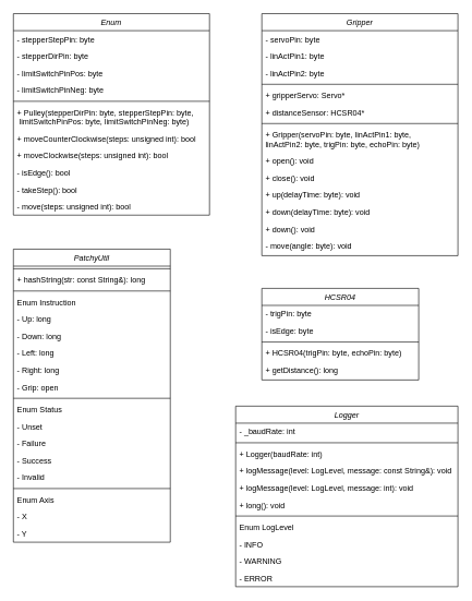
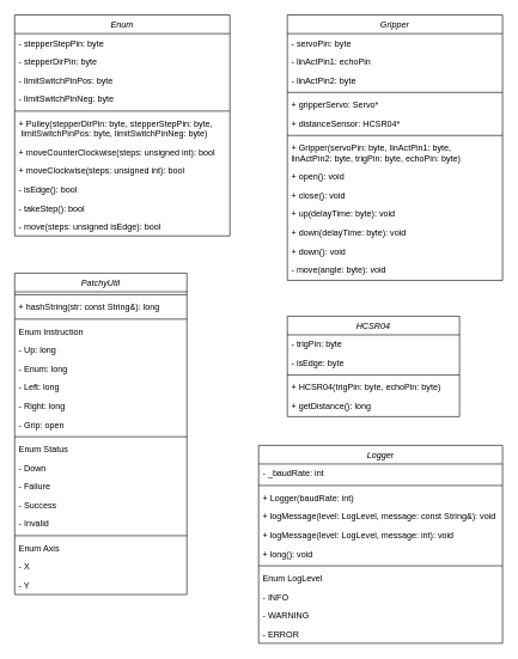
  <mxCell id="0" />
  <mxCell id="1" parent="0" />
  <mxCell id="2" value="Enum" style="swimlane;fontStyle=2;align=center;verticalAlign=top;childLayout=stackLayout;horizontal=1;startSize=26;horizontalStack=0;resizeParent=1;resizeLast=0;collapsible=1;marginBottom=0;rounded=0;shadow=0;strokeWidth=1;" parent="1" vertex="1"><mxGeometry x="20" y="20" width="300" height="308" as="geometry"><mxRectangle x="230" y="140" width="160" height="26" as="alternateBounds" /></mxGeometry></mxCell>
  <mxCell id="3" value="- stepperStepPin: byte" style="text;align=left;verticalAlign=top;spacingLeft=4;spacingRight=4;overflow=hidden;rotatable=0;points=[[0,0.5],[1,0.5]];portConstraint=eastwest;" vertex="1" parent="2"><mxGeometry y="26" width="300" height="26" as="geometry" /></mxCell>
  <mxCell id="4" value="- stepperDirPin: byte" style="text;align=left;verticalAlign=top;spacingLeft=4;spacingRight=4;overflow=hidden;rotatable=0;points=[[0,0.5],[1,0.5]];portConstraint=eastwest;" vertex="1" parent="2"><mxGeometry y="52" width="300" height="26" as="geometry" /></mxCell>
  <mxCell id="5" value="- limitSwitchPinPos: byte" style="text;align=left;verticalAlign=top;spacingLeft=4;spacingRight=4;overflow=hidden;rotatable=0;points=[[0,0.5],[1,0.5]];portConstraint=eastwest;" vertex="1" parent="2"><mxGeometry y="78" width="300" height="26" as="geometry" /></mxCell>
  <mxCell id="6" value="- limitSwitchPinNeg: byte" style="text;align=left;verticalAlign=top;spacingLeft=4;spacingRight=4;overflow=hidden;rotatable=0;points=[[0,0.5],[1,0.5]];portConstraint=eastwest;" vertex="1" parent="2"><mxGeometry y="104" width="300" height="26" as="geometry" /></mxCell>
  <mxCell id="7" value="" style="line;html=1;strokeWidth=1;align=left;verticalAlign=middle;spacingTop=-1;spacingLeft=3;spacingRight=3;rotatable=0;labelPosition=right;points=[];portConstraint=eastwest;" parent="2" vertex="1"><mxGeometry y="130" width="300" height="8" as="geometry" /></mxCell>
  <mxCell id="8" value="+ Pulley(stepperDirPin: byte, stepperStepPin: byte,&#10; limitSwitchPinPos: byte, limitSwitchPinNeg: byte)" style="text;align=left;verticalAlign=top;spacingLeft=4;spacingRight=4;overflow=hidden;rotatable=0;points=[[0,0.5],[1,0.5]];portConstraint=eastwest;" parent="2" vertex="1"><mxGeometry y="138" width="300" height="40" as="geometry" /></mxCell>
  <mxCell id="9" value="+ moveCounterClockwise(steps: unsigned int): bool" style="text;align=left;verticalAlign=top;spacingLeft=4;spacingRight=4;overflow=hidden;rotatable=0;points=[[0,0.5],[1,0.5]];portConstraint=eastwest;" vertex="1" parent="2"><mxGeometry y="178" width="300" height="26" as="geometry" /></mxCell>
  <mxCell id="10" value="+ moveClockwise(steps: unsigned int): bool" style="text;align=left;verticalAlign=top;spacingLeft=4;spacingRight=4;overflow=hidden;rotatable=0;points=[[0,0.5],[1,0.5]];portConstraint=eastwest;" vertex="1" parent="2"><mxGeometry y="204" width="300" height="26" as="geometry" /></mxCell>
  <mxCell id="11" value="- isEdge(): bool" style="text;align=left;verticalAlign=top;spacingLeft=4;spacingRight=4;overflow=hidden;rotatable=0;points=[[0,0.5],[1,0.5]];portConstraint=eastwest;" vertex="1" parent="2"><mxGeometry y="230" width="300" height="26" as="geometry" /></mxCell>
  <mxCell id="12" value="- takeStep(): bool" style="text;align=left;verticalAlign=top;spacingLeft=4;spacingRight=4;overflow=hidden;rotatable=0;points=[[0,0.5],[1,0.5]];portConstraint=eastwest;" vertex="1" parent="2"><mxGeometry y="256" width="300" height="26" as="geometry" /></mxCell>
- <mxCell id="13" value="- move(steps: unsigned int): bool" style="text;align=left;verticalAlign=top;spacingLeft=4;spacingRight=4;overflow=hidden;rotatable=0;points=[[0,0.5],[1,0.5]];portConstraint=eastwest;" vertex="1" parent="2"><mxGeometry y="282" width="300" height="26" as="geometry" /></mxCell>
+ <mxCell id="13" value="- move(steps: unsigned isEdge): bool" style="text;align=left;verticalAlign=top;spacingLeft=4;spacingRight=4;overflow=hidden;rotatable=0;points=[[0,0.5],[1,0.5]];portConstraint=eastwest;" vertex="1" parent="2"><mxGeometry y="282" width="300" height="26" as="geometry" /></mxCell>
  <mxCell id="14" value="Gripper" style="swimlane;fontStyle=2;align=center;verticalAlign=top;childLayout=stackLayout;horizontal=1;startSize=26;horizontalStack=0;resizeParent=1;resizeLast=0;collapsible=1;marginBottom=0;rounded=0;shadow=0;strokeWidth=1;" vertex="1" parent="1"><mxGeometry x="400" y="20" width="300" height="370" as="geometry"><mxRectangle x="230" y="140" width="160" height="26" as="alternateBounds" /></mxGeometry></mxCell>
  <mxCell id="15" value="- servoPin: byte" style="text;align=left;verticalAlign=top;spacingLeft=4;spacingRight=4;overflow=hidden;rotatable=0;points=[[0,0.5],[1,0.5]];portConstraint=eastwest;" vertex="1" parent="14"><mxGeometry y="26" width="300" height="26" as="geometry" /></mxCell>
- <mxCell id="16" value="- linActPin1: byte" style="text;align=left;verticalAlign=top;spacingLeft=4;spacingRight=4;overflow=hidden;rotatable=0;points=[[0,0.5],[1,0.5]];portConstraint=eastwest;" vertex="1" parent="14"><mxGeometry y="52" width="300" height="26" as="geometry" /></mxCell>
+ <mxCell id="16" value="- linActPin1: echoPin" style="text;align=left;verticalAlign=top;spacingLeft=4;spacingRight=4;overflow=hidden;rotatable=0;points=[[0,0.5],[1,0.5]];portConstraint=eastwest;" vertex="1" parent="14"><mxGeometry y="52" width="300" height="26" as="geometry" /></mxCell>
  <mxCell id="17" value="- linActPin2: byte" style="text;align=left;verticalAlign=top;spacingLeft=4;spacingRight=4;overflow=hidden;rotatable=0;points=[[0,0.5],[1,0.5]];portConstraint=eastwest;" vertex="1" parent="14"><mxGeometry y="78" width="300" height="26" as="geometry" /></mxCell>
  <mxCell id="18" value="" style="line;html=1;strokeWidth=1;align=left;verticalAlign=middle;spacingTop=-1;spacingLeft=3;spacingRight=3;rotatable=0;labelPosition=right;points=[];portConstraint=eastwest;" vertex="1" parent="14"><mxGeometry y="104" width="300" height="8" as="geometry" /></mxCell>
  <mxCell id="19" value="+ gripperServo: Servo*" style="text;align=left;verticalAlign=top;spacingLeft=4;spacingRight=4;overflow=hidden;rotatable=0;points=[[0,0.5],[1,0.5]];portConstraint=eastwest;" vertex="1" parent="14"><mxGeometry y="112" width="300" height="26" as="geometry" /></mxCell>
  <mxCell id="20" value="+ distanceSensor: HCSR04*" style="text;align=left;verticalAlign=top;spacingLeft=4;spacingRight=4;overflow=hidden;rotatable=0;points=[[0,0.5],[1,0.5]];portConstraint=eastwest;" vertex="1" parent="14"><mxGeometry y="138" width="300" height="26" as="geometry" /></mxCell>
  <mxCell id="21" value="" style="line;html=1;strokeWidth=1;align=left;verticalAlign=middle;spacingTop=-1;spacingLeft=3;spacingRight=3;rotatable=0;labelPosition=right;points=[];portConstraint=eastwest;" vertex="1" parent="14"><mxGeometry y="164" width="300" height="8" as="geometry" /></mxCell>
  <mxCell id="22" value="+ Gripper(servoPin: byte, linActPin1: byte, &#10;linActPin2: byte, trigPin: byte, echoPin: byte)" style="text;align=left;verticalAlign=top;spacingLeft=4;spacingRight=4;overflow=hidden;rotatable=0;points=[[0,0.5],[1,0.5]];portConstraint=eastwest;" vertex="1" parent="14"><mxGeometry y="172" width="300" height="40" as="geometry" /></mxCell>
  <mxCell id="23" value="+ open(): void" style="text;align=left;verticalAlign=top;spacingLeft=4;spacingRight=4;overflow=hidden;rotatable=0;points=[[0,0.5],[1,0.5]];portConstraint=eastwest;" vertex="1" parent="14"><mxGeometry y="212" width="300" height="26" as="geometry" /></mxCell>
  <mxCell id="24" value="+ close(): void" style="text;align=left;verticalAlign=top;spacingLeft=4;spacingRight=4;overflow=hidden;rotatable=0;points=[[0,0.5],[1,0.5]];portConstraint=eastwest;" vertex="1" parent="14"><mxGeometry y="238" width="300" height="26" as="geometry" /></mxCell>
  <mxCell id="25" value="+ up(delayTime: byte): void" style="text;align=left;verticalAlign=top;spacingLeft=4;spacingRight=4;overflow=hidden;rotatable=0;points=[[0,0.5],[1,0.5]];portConstraint=eastwest;" vertex="1" parent="14"><mxGeometry y="264" width="300" height="26" as="geometry" /></mxCell>
  <mxCell id="26" value="+ down(delayTime: byte): void" style="text;align=left;verticalAlign=top;spacingLeft=4;spacingRight=4;overflow=hidden;rotatable=0;points=[[0,0.5],[1,0.5]];portConstraint=eastwest;" vertex="1" parent="14"><mxGeometry y="290" width="300" height="26" as="geometry" /></mxCell>
  <mxCell id="27" value="+ down(): void" style="text;align=left;verticalAlign=top;spacingLeft=4;spacingRight=4;overflow=hidden;rotatable=0;points=[[0,0.5],[1,0.5]];portConstraint=eastwest;" vertex="1" parent="14"><mxGeometry y="316" width="300" height="26" as="geometry" /></mxCell>
  <mxCell id="28" value="- move(angle: byte): void" style="text;align=left;verticalAlign=top;spacingLeft=4;spacingRight=4;overflow=hidden;rotatable=0;points=[[0,0.5],[1,0.5]];portConstraint=eastwest;" vertex="1" parent="14"><mxGeometry y="342" width="300" height="28" as="geometry" /></mxCell>
  <mxCell id="29" value="HCSR04" style="swimlane;fontStyle=2;align=center;verticalAlign=top;childLayout=stackLayout;horizontal=1;startSize=26;horizontalStack=0;resizeParent=1;resizeLast=0;collapsible=1;marginBottom=0;rounded=0;shadow=0;strokeWidth=1;" vertex="1" parent="1"><mxGeometry x="400" y="440" width="240" height="140" as="geometry"><mxRectangle x="230" y="140" width="160" height="26" as="alternateBounds" /></mxGeometry></mxCell>
  <mxCell id="30" value="- trigPin: byte" style="text;align=left;verticalAlign=top;spacingLeft=4;spacingRight=4;overflow=hidden;rotatable=0;points=[[0,0.5],[1,0.5]];portConstraint=eastwest;" vertex="1" parent="29"><mxGeometry y="26" width="240" height="26" as="geometry" /></mxCell>
  <mxCell id="31" value="- isEdge: byte" style="text;align=left;verticalAlign=top;spacingLeft=4;spacingRight=4;overflow=hidden;rotatable=0;points=[[0,0.5],[1,0.5]];portConstraint=eastwest;" vertex="1" parent="29"><mxGeometry y="52" width="240" height="26" as="geometry" /></mxCell>
  <mxCell id="32" value="" style="line;html=1;strokeWidth=1;align=left;verticalAlign=middle;spacingTop=-1;spacingLeft=3;spacingRight=3;rotatable=0;labelPosition=right;points=[];portConstraint=eastwest;" vertex="1" parent="29"><mxGeometry y="78" width="240" height="8" as="geometry" /></mxCell>
  <mxCell id="33" value="+ HCSR04(trigPin: byte, echoPin: byte)" style="text;align=left;verticalAlign=top;spacingLeft=4;spacingRight=4;overflow=hidden;rotatable=0;points=[[0,0.5],[1,0.5]];portConstraint=eastwest;" vertex="1" parent="29"><mxGeometry y="86" width="240" height="26" as="geometry" /></mxCell>
  <mxCell id="34" value="+ getDistance(): long" style="text;align=left;verticalAlign=top;spacingLeft=4;spacingRight=4;overflow=hidden;rotatable=0;points=[[0,0.5],[1,0.5]];portConstraint=eastwest;" vertex="1" parent="29"><mxGeometry y="112" width="240" height="26" as="geometry" /></mxCell>
  <mxCell id="35" value="PatchyUtil" style="swimlane;fontStyle=2;align=center;verticalAlign=top;childLayout=stackLayout;horizontal=1;startSize=26;horizontalStack=0;resizeParent=1;resizeLast=0;collapsible=1;marginBottom=0;rounded=0;shadow=0;strokeWidth=1;" vertex="1" parent="1"><mxGeometry x="20" y="380" width="240" height="448" as="geometry"><mxRectangle x="230" y="140" width="160" height="26" as="alternateBounds" /></mxGeometry></mxCell>
  <mxCell id="36" value="" style="line;html=1;strokeWidth=1;align=left;verticalAlign=middle;spacingTop=-1;spacingLeft=3;spacingRight=3;rotatable=0;labelPosition=right;points=[];portConstraint=eastwest;" vertex="1" parent="35"><mxGeometry y="26" width="240" height="8" as="geometry" /></mxCell>
  <mxCell id="37" value="+ hashString(str: const String&amp;): long" style="text;align=left;verticalAlign=top;spacingLeft=4;spacingRight=4;overflow=hidden;rotatable=0;points=[[0,0.5],[1,0.5]];portConstraint=eastwest;" vertex="1" parent="35"><mxGeometry y="34" width="240" height="26" as="geometry" /></mxCell>
  <mxCell id="38" value="" style="line;html=1;strokeWidth=1;align=left;verticalAlign=middle;spacingTop=-1;spacingLeft=3;spacingRight=3;rotatable=0;labelPosition=right;points=[];portConstraint=eastwest;" vertex="1" parent="35"><mxGeometry y="60" width="240" height="8" as="geometry" /></mxCell>
  <mxCell id="39" value="Enum Instruction" style="text;align=left;verticalAlign=top;spacingLeft=4;spacingRight=4;overflow=hidden;rotatable=0;points=[[0,0.5],[1,0.5]];portConstraint=eastwest;" vertex="1" parent="35"><mxGeometry y="68" width="240" height="26" as="geometry" /></mxCell>
  <mxCell id="40" value="- Up: long" style="text;align=left;verticalAlign=top;spacingLeft=4;spacingRight=4;overflow=hidden;rotatable=0;points=[[0,0.5],[1,0.5]];portConstraint=eastwest;" vertex="1" parent="35"><mxGeometry y="94" width="240" height="26" as="geometry" /></mxCell>
- <mxCell id="41" value="- Down: long" style="text;align=left;verticalAlign=top;spacingLeft=4;spacingRight=4;overflow=hidden;rotatable=0;points=[[0,0.5],[1,0.5]];portConstraint=eastwest;" vertex="1" parent="35"><mxGeometry y="120" width="240" height="26" as="geometry" /></mxCell>
+ <mxCell id="41" value="- Enum: long" style="text;align=left;verticalAlign=top;spacingLeft=4;spacingRight=4;overflow=hidden;rotatable=0;points=[[0,0.5],[1,0.5]];portConstraint=eastwest;" vertex="1" parent="35"><mxGeometry y="120" width="240" height="26" as="geometry" /></mxCell>
  <mxCell id="42" value="- Left: long" style="text;align=left;verticalAlign=top;spacingLeft=4;spacingRight=4;overflow=hidden;rotatable=0;points=[[0,0.5],[1,0.5]];portConstraint=eastwest;" vertex="1" parent="35"><mxGeometry y="146" width="240" height="26" as="geometry" /></mxCell>
  <mxCell id="43" value="- Right: long" style="text;align=left;verticalAlign=top;spacingLeft=4;spacingRight=4;overflow=hidden;rotatable=0;points=[[0,0.5],[1,0.5]];portConstraint=eastwest;" vertex="1" parent="35"><mxGeometry y="172" width="240" height="26" as="geometry" /></mxCell>
  <mxCell id="44" value="- Grip: open" style="text;align=left;verticalAlign=top;spacingLeft=4;spacingRight=4;overflow=hidden;rotatable=0;points=[[0,0.5],[1,0.5]];portConstraint=eastwest;" vertex="1" parent="35"><mxGeometry y="198" width="240" height="26" as="geometry" /></mxCell>
  <mxCell id="45" value="" style="line;html=1;strokeWidth=1;align=left;verticalAlign=middle;spacingTop=-1;spacingLeft=3;spacingRight=3;rotatable=0;labelPosition=right;points=[];portConstraint=eastwest;" vertex="1" parent="35"><mxGeometry y="224" width="240" height="8" as="geometry" /></mxCell>
  <mxCell id="46" value="Enum Status" style="text;align=left;verticalAlign=top;spacingLeft=4;spacingRight=4;overflow=hidden;rotatable=0;points=[[0,0.5],[1,0.5]];portConstraint=eastwest;" vertex="1" parent="35"><mxGeometry y="232" width="240" height="26" as="geometry" /></mxCell>
- <mxCell id="47" value="- Unset" style="text;align=left;verticalAlign=top;spacingLeft=4;spacingRight=4;overflow=hidden;rotatable=0;points=[[0,0.5],[1,0.5]];portConstraint=eastwest;" vertex="1" parent="35"><mxGeometry y="258" width="240" height="26" as="geometry" /></mxCell>
+ <mxCell id="47" value="- Down" style="text;align=left;verticalAlign=top;spacingLeft=4;spacingRight=4;overflow=hidden;rotatable=0;points=[[0,0.5],[1,0.5]];portConstraint=eastwest;" vertex="1" parent="35"><mxGeometry y="258" width="240" height="26" as="geometry" /></mxCell>
  <mxCell id="48" value="- Failure" style="text;align=left;verticalAlign=top;spacingLeft=4;spacingRight=4;overflow=hidden;rotatable=0;points=[[0,0.5],[1,0.5]];portConstraint=eastwest;" vertex="1" parent="35"><mxGeometry y="284" width="240" height="26" as="geometry" /></mxCell>
  <mxCell id="49" value="- Success" style="text;align=left;verticalAlign=top;spacingLeft=4;spacingRight=4;overflow=hidden;rotatable=0;points=[[0,0.5],[1,0.5]];portConstraint=eastwest;" vertex="1" parent="35"><mxGeometry y="310" width="240" height="26" as="geometry" /></mxCell>
  <mxCell id="50" value="- Invalid" style="text;align=left;verticalAlign=top;spacingLeft=4;spacingRight=4;overflow=hidden;rotatable=0;points=[[0,0.5],[1,0.5]];portConstraint=eastwest;" vertex="1" parent="35"><mxGeometry y="336" width="240" height="26" as="geometry" /></mxCell>
  <mxCell id="51" value="" style="line;html=1;strokeWidth=1;align=left;verticalAlign=middle;spacingTop=-1;spacingLeft=3;spacingRight=3;rotatable=0;labelPosition=right;points=[];portConstraint=eastwest;" vertex="1" parent="35"><mxGeometry y="362" width="240" height="8" as="geometry" /></mxCell>
  <mxCell id="52" value="Enum Axis" style="text;align=left;verticalAlign=top;spacingLeft=4;spacingRight=4;overflow=hidden;rotatable=0;points=[[0,0.5],[1,0.5]];portConstraint=eastwest;" vertex="1" parent="35"><mxGeometry y="370" width="240" height="26" as="geometry" /></mxCell>
  <mxCell id="53" value="- X" style="text;align=left;verticalAlign=top;spacingLeft=4;spacingRight=4;overflow=hidden;rotatable=0;points=[[0,0.5],[1,0.5]];portConstraint=eastwest;" vertex="1" parent="35"><mxGeometry y="396" width="240" height="26" as="geometry" /></mxCell>
  <mxCell id="54" value="- Y" style="text;align=left;verticalAlign=top;spacingLeft=4;spacingRight=4;overflow=hidden;rotatable=0;points=[[0,0.5],[1,0.5]];portConstraint=eastwest;" vertex="1" parent="35"><mxGeometry y="422" width="240" height="26" as="geometry" /></mxCell>
  <mxCell id="55" value="Logger" style="swimlane;fontStyle=2;align=center;verticalAlign=top;childLayout=stackLayout;horizontal=1;startSize=26;horizontalStack=0;resizeParent=1;resizeLast=0;collapsible=1;marginBottom=0;rounded=0;shadow=0;strokeWidth=1;" vertex="1" parent="1"><mxGeometry x="360" y="620" width="340" height="276" as="geometry"><mxRectangle x="230" y="140" width="160" height="26" as="alternateBounds" /></mxGeometry></mxCell>
  <mxCell id="56" value="- _baudRate: int" style="text;align=left;verticalAlign=top;spacingLeft=4;spacingRight=4;overflow=hidden;rotatable=0;points=[[0,0.5],[1,0.5]];portConstraint=eastwest;" vertex="1" parent="55"><mxGeometry y="26" width="340" height="26" as="geometry" /></mxCell>
  <mxCell id="57" value="" style="line;html=1;strokeWidth=1;align=left;verticalAlign=middle;spacingTop=-1;spacingLeft=3;spacingRight=3;rotatable=0;labelPosition=right;points=[];portConstraint=eastwest;" vertex="1" parent="55"><mxGeometry y="52" width="340" height="8" as="geometry" /></mxCell>
  <mxCell id="58" value=" + Logger(baudRate: int)" style="text;align=left;verticalAlign=top;spacingLeft=4;spacingRight=4;overflow=hidden;rotatable=0;points=[[0,0.5],[1,0.5]];portConstraint=eastwest;" vertex="1" parent="55"><mxGeometry y="60" width="340" height="26" as="geometry" /></mxCell>
  <mxCell id="59" value="+ logMessage(level: LogLevel, message: const String&amp;): void" style="text;align=left;verticalAlign=top;spacingLeft=4;spacingRight=4;overflow=hidden;rotatable=0;points=[[0,0.5],[1,0.5]];portConstraint=eastwest;" vertex="1" parent="55"><mxGeometry y="86" width="340" height="26" as="geometry" /></mxCell>
  <mxCell id="60" value="+ logMessage(level: LogLevel, message: int): void" style="text;align=left;verticalAlign=top;spacingLeft=4;spacingRight=4;overflow=hidden;rotatable=0;points=[[0,0.5],[1,0.5]];portConstraint=eastwest;" vertex="1" parent="55"><mxGeometry y="112" width="340" height="26" as="geometry" /></mxCell>
  <mxCell id="61" value="+ long(): void " style="text;align=left;verticalAlign=top;spacingLeft=4;spacingRight=4;overflow=hidden;rotatable=0;points=[[0,0.5],[1,0.5]];portConstraint=eastwest;" vertex="1" parent="55"><mxGeometry y="138" width="340" height="26" as="geometry" /></mxCell>
  <mxCell id="62" value="" style="line;html=1;strokeWidth=1;align=left;verticalAlign=middle;spacingTop=-1;spacingLeft=3;spacingRight=3;rotatable=0;labelPosition=right;points=[];portConstraint=eastwest;" vertex="1" parent="55"><mxGeometry y="164" width="340" height="8" as="geometry" /></mxCell>
  <mxCell id="63" value="Enum LogLevel" style="text;align=left;verticalAlign=top;spacingLeft=4;spacingRight=4;overflow=hidden;rotatable=0;points=[[0,0.5],[1,0.5]];portConstraint=eastwest;" vertex="1" parent="55"><mxGeometry y="172" width="340" height="26" as="geometry" /></mxCell>
  <mxCell id="64" value="- INFO" style="text;align=left;verticalAlign=top;spacingLeft=4;spacingRight=4;overflow=hidden;rotatable=0;points=[[0,0.5],[1,0.5]];portConstraint=eastwest;" vertex="1" parent="55"><mxGeometry y="198" width="340" height="26" as="geometry" /></mxCell>
  <mxCell id="65" value="- WARNING" style="text;align=left;verticalAlign=top;spacingLeft=4;spacingRight=4;overflow=hidden;rotatable=0;points=[[0,0.5],[1,0.5]];portConstraint=eastwest;" vertex="1" parent="55"><mxGeometry y="224" width="340" height="26" as="geometry" /></mxCell>
  <mxCell id="66" value="- ERROR" style="text;align=left;verticalAlign=top;spacingLeft=4;spacingRight=4;overflow=hidden;rotatable=0;points=[[0,0.5],[1,0.5]];portConstraint=eastwest;" vertex="1" parent="55"><mxGeometry y="250" width="340" height="26" as="geometry" /></mxCell>
